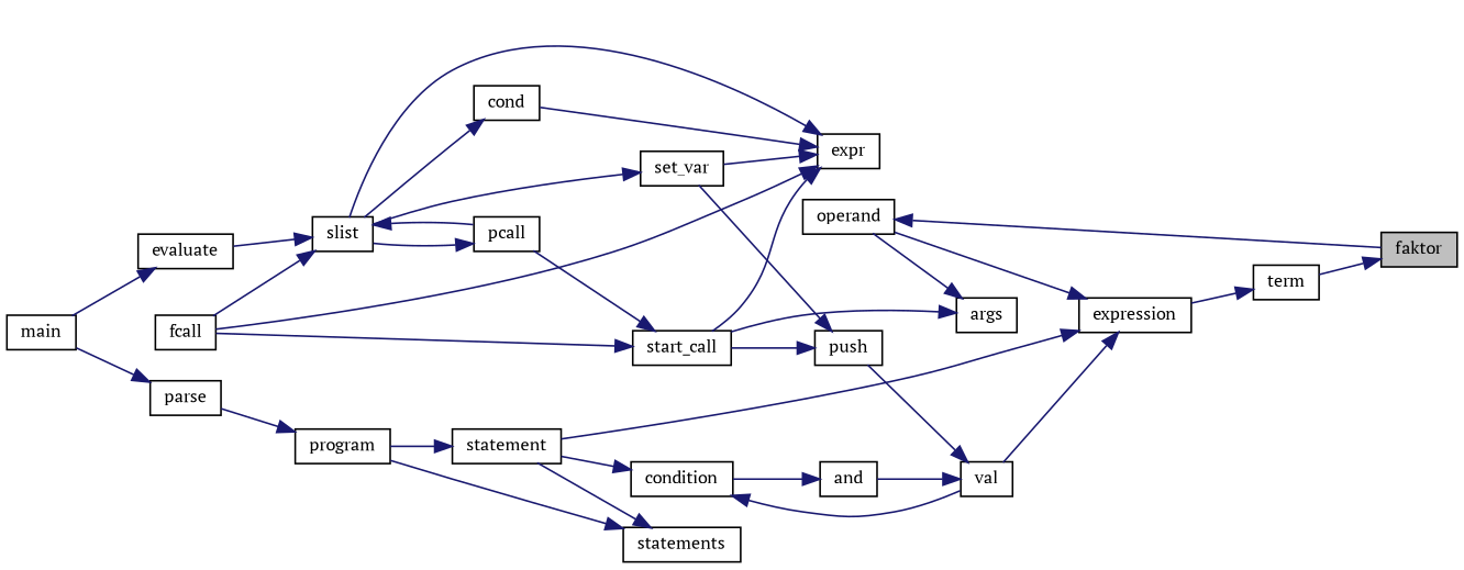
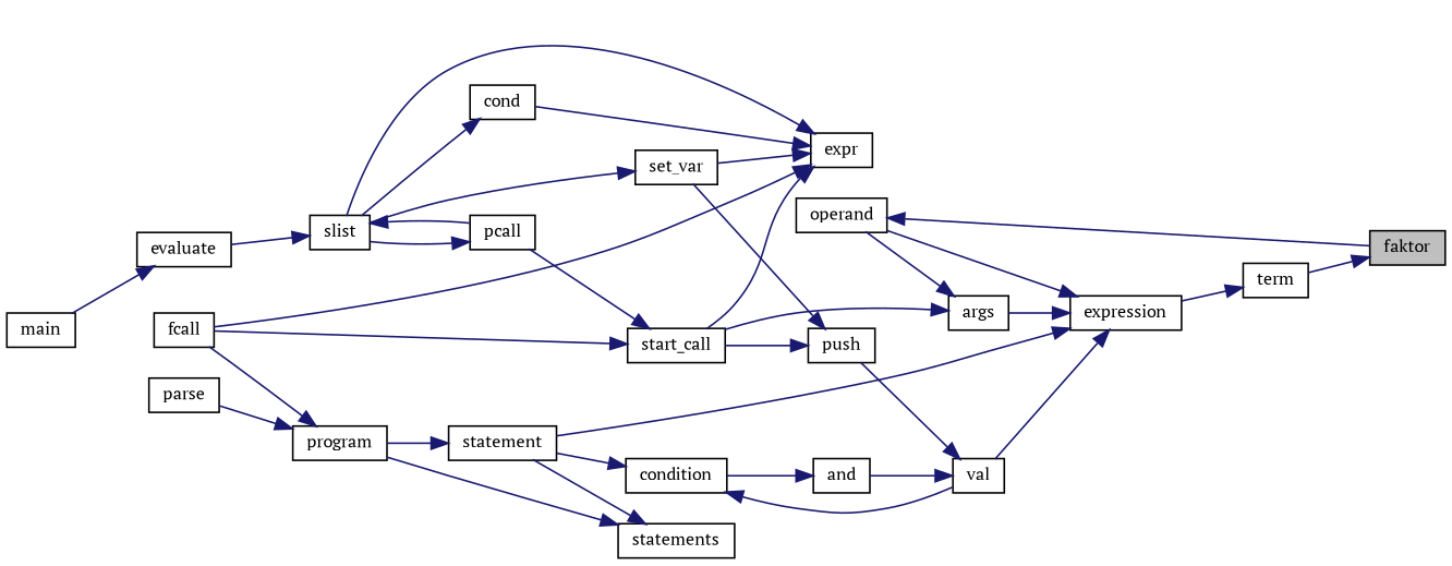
  digraph {
    fontname="PT Serif"
    rankdir=RL
    node [color=black fillcolor=white fontname="PT Serif" fontsize=10 shape=record style=filled]
    edge [color=midnightblue dir=back fontname="PT Serif" fontsize=10 labelfontname="LiberationSans-Regular.ttf" labelfontsize=10 style=solid]
    n1 [fillcolor=grey75 fontcolor=black height=0.2 label=faktor width=0.4]
    n2 [height=0.2 label=term width=0.4]
    n3 [height=0.2 label=expression width=0.4]
    n4 [height=0.2 label=args width=0.4]
    n5 [height=0.2 label=operand width=0.4]
    n6 [height=0.2 label=statement width=0.4]
    n7 [height=0.2 label=val width=0.4]
    n8 [height=0.2 label=start_call width=0.4]
    n9 [height=0.2 label=program width=0.4]
    n10 [height=0.2 label=and width=0.4]
    n11 [height=0.2 label=push width=0.4]
    n12 [height=0.2 label=fcall width=0.4]
    n13 [height=0.2 label=pcall width=0.4]
    n14 [height=0.2 label=slist width=0.4]
    n15 [height=0.2 label=expr width=0.4]
    n16 [height=0.2 label=cond width=0.4]
    n17 [height=0.2 label=set_var width=0.4]
    n18 [height=0.2 label=evaluate width=0.4]
    n19 [height=0.2 label=main width=0.4]
    n20 [height=0.2 label=statements width=0.4]
    n21 [height=0.2 label=parse width=0.4]
    n22 [height=0.2 label=condition width=0.4]
    n1 -> n2
    n2 -> n3
+   n3 -> n4
    n3 -> n5
    n3 -> n6
    n3 -> n7
    n4 -> n5
    n4 -> n8
    n5 -> n1
    n6 -> n9
    n7 -> n10
    n7 -> n11
    n8 -> n12
    n8 -> n13
    n9 -> n21
    n10 -> n22
    n11 -> n8
    n11 -> n17
    n13 -> n14
-   n14 -> n12
+   n9 -> n12
    n14 -> n13
    n14 -> n18
    n15 -> n8
    n15 -> n12
    n15 -> n14
    n15 -> n16
    n15 -> n17
    n16 -> n14
    n17 -> n14
    n18 -> n19
    n20 -> n6
    n20 -> n9
-   n21 -> n19
    n22 -> n6
    n22 -> n7
  }
